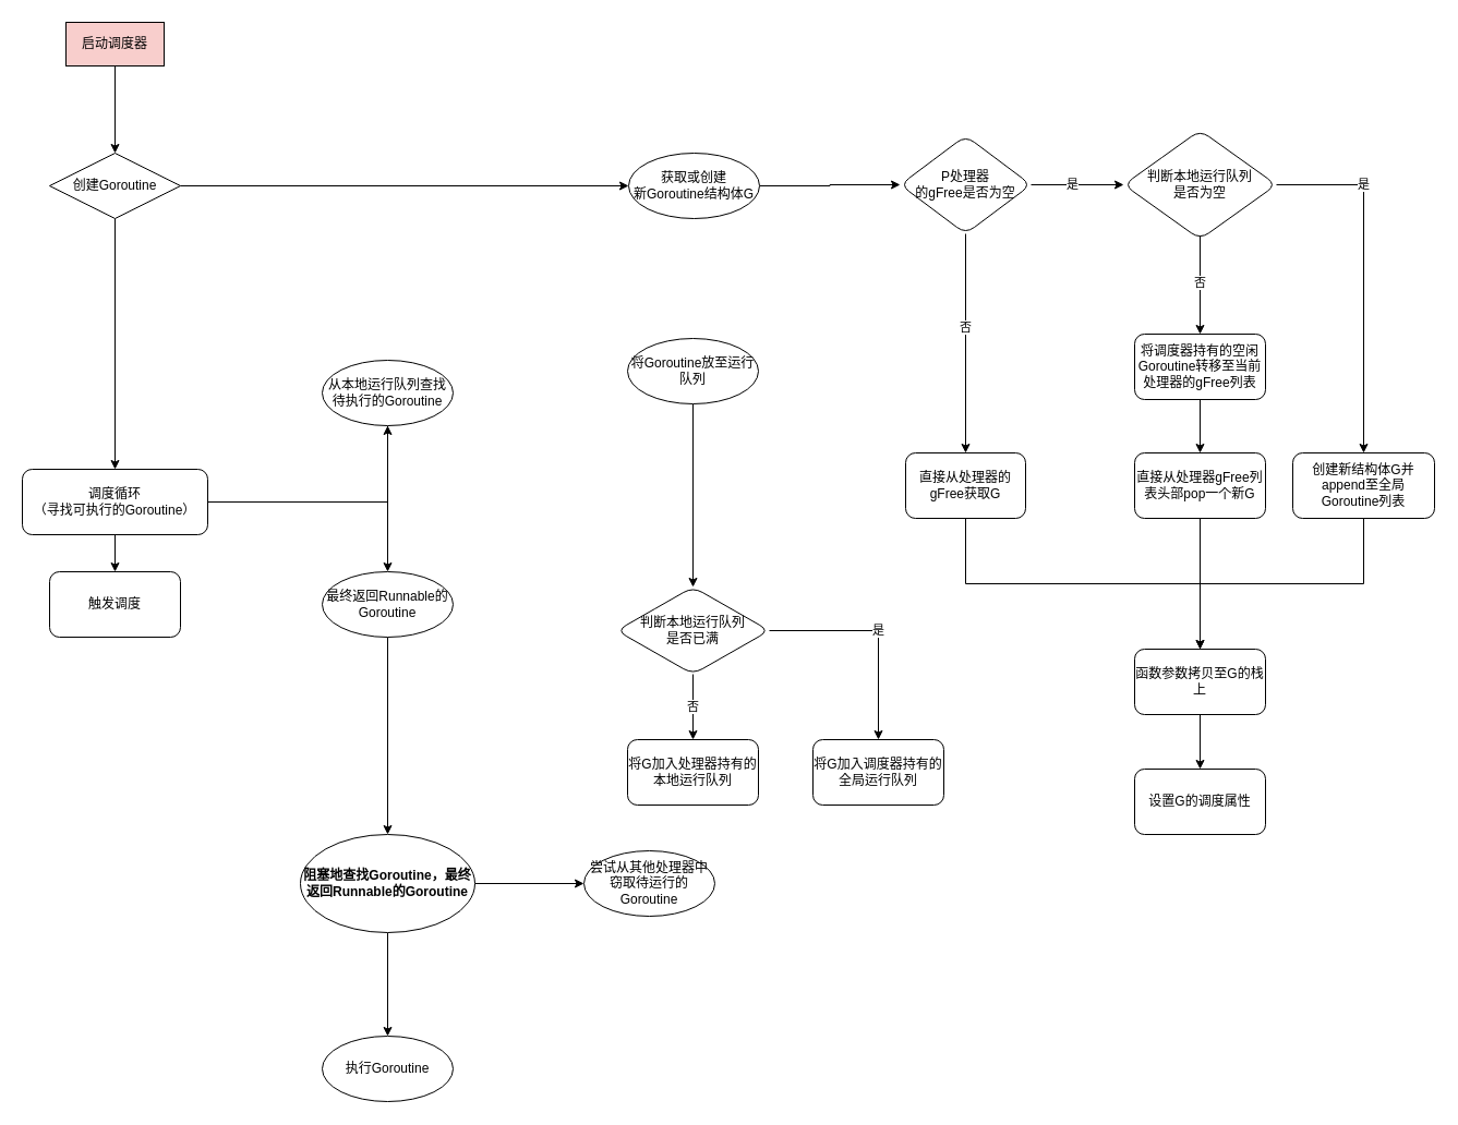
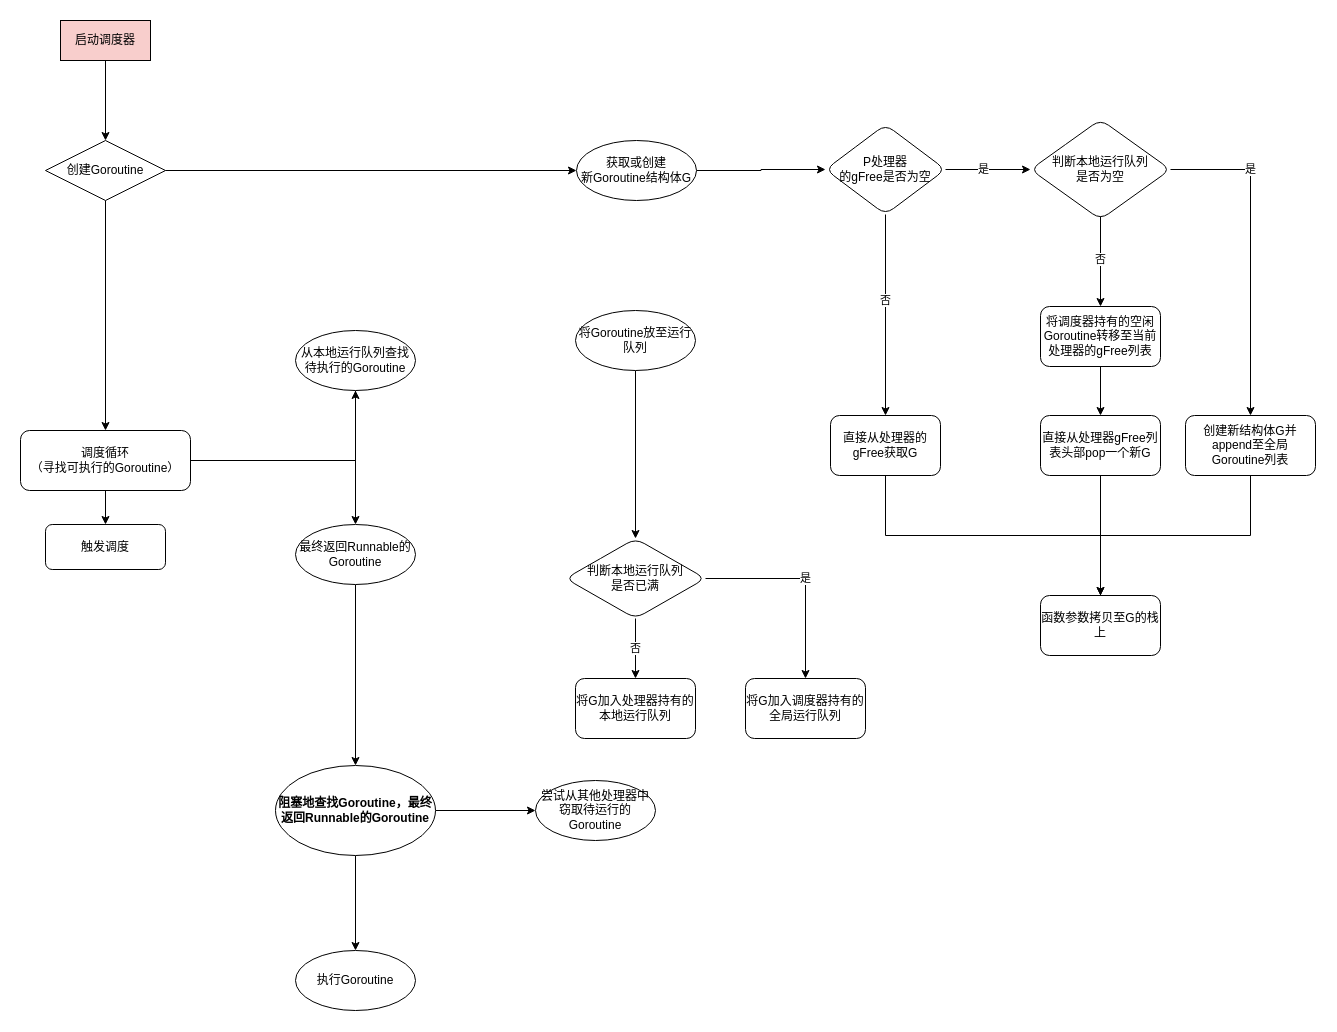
  <mxCell id="0" />
  <mxCell id="1" parent="0" />
  <mxCell id="2" value="" style="edgeStyle=orthogonalEdgeStyle;rounded=0;orthogonalLoop=1;jettySize=auto;html=1;entryX=0.5;entryY=0;entryDx=0;entryDy=0;" edge="1" parent="1" source="3" target="6"><mxGeometry relative="1" as="geometry"><mxPoint x="105" y="250" as="targetPoint" /></mxGeometry></mxCell>
  <mxCell id="3" value="启动调度器" style="rounded=0;whiteSpace=wrap;html=1;fillColor=#f8cecc;" vertex="1" parent="1"><mxGeometry x="60" y="20" width="90" height="40" as="geometry" /></mxCell>
  <mxCell id="4" value="" style="edgeStyle=orthogonalEdgeStyle;rounded=0;orthogonalLoop=1;jettySize=auto;html=1;" edge="1" parent="1" source="6" target="8"><mxGeometry relative="1" as="geometry" /></mxCell>
  <mxCell id="5" value="" style="edgeStyle=orthogonalEdgeStyle;rounded=0;orthogonalLoop=1;jettySize=auto;html=1;" edge="1" parent="1" source="6" target="30"><mxGeometry relative="1" as="geometry" /></mxCell>
  <mxCell id="6" value="创建Goroutine" style="rhombus;whiteSpace=wrap;html=1;" vertex="1" parent="1"><mxGeometry x="45" y="140" width="120" height="60" as="geometry" /></mxCell>
  <mxCell id="7" value="" style="edgeStyle=orthogonalEdgeStyle;rounded=0;orthogonalLoop=1;jettySize=auto;html=1;" edge="1" parent="1" source="8" target="11"><mxGeometry relative="1" as="geometry" /></mxCell>
  <mxCell id="8" value="获取或创建&lt;br&gt;新Goroutine结构体G" style="ellipse;whiteSpace=wrap;html=1;rounded=1;" vertex="1" parent="1"><mxGeometry x="576" y="140" width="120" height="60" as="geometry" /></mxCell>
  <mxCell id="9" value="否" style="edgeStyle=orthogonalEdgeStyle;rounded=0;orthogonalLoop=1;jettySize=auto;html=1;entryX=0.5;entryY=0;entryDx=0;entryDy=0;" edge="1" parent="1" source="11" target="13"><mxGeometry x="-0.143" relative="1" as="geometry"><mxPoint x="885" y="215" as="targetPoint" /><mxPoint as="offset" /></mxGeometry></mxCell>
  <mxCell id="10" value="是" style="edgeStyle=orthogonalEdgeStyle;rounded=0;orthogonalLoop=1;jettySize=auto;html=1;entryX=0;entryY=0.5;entryDx=0;entryDy=0;" edge="1" parent="1" source="11" target="16"><mxGeometry x="-0.111" relative="1" as="geometry"><mxPoint x="1035" y="169" as="targetPoint" /><mxPoint as="offset" /></mxGeometry></mxCell>
  <mxCell id="11" value="P处理器&lt;br&gt;的gFree是否为空" style="rhombus;whiteSpace=wrap;html=1;rounded=1;" vertex="1" parent="1"><mxGeometry x="825" y="124" width="120" height="90" as="geometry" /></mxCell>
  <mxCell id="12" value="" style="edgeStyle=orthogonalEdgeStyle;rounded=0;orthogonalLoop=1;jettySize=auto;html=1;entryX=0.5;entryY=0;entryDx=0;entryDy=0;" edge="1" parent="1" source="13" target="26"><mxGeometry relative="1" as="geometry"><mxPoint x="1100" y="595" as="targetPoint" /><Array as="points"><mxPoint x="885" y="535" /><mxPoint x="1100" y="535" /></Array></mxGeometry></mxCell>
  <mxCell id="13" value="直接从处理器的gFree获取G" style="whiteSpace=wrap;html=1;rounded=1;" vertex="1" parent="1"><mxGeometry x="830" y="415" width="110" height="60" as="geometry" /></mxCell>
  <mxCell id="14" value="否" style="edgeStyle=orthogonalEdgeStyle;rounded=0;orthogonalLoop=1;jettySize=auto;html=1;exitX=0.513;exitY=0.963;exitDx=0;exitDy=0;exitPerimeter=0;entryX=0.5;entryY=0;entryDx=0;entryDy=0;" edge="1" parent="1" target="18"><mxGeometry relative="1" as="geometry"><mxPoint x="1101.82" y="215.3" as="sourcePoint" /><mxPoint x="1100" y="364" as="targetPoint" /><Array as="points"><mxPoint x="1100" y="215" /></Array></mxGeometry></mxCell>
  <mxCell id="15" value="是" style="edgeStyle=orthogonalEdgeStyle;rounded=0;orthogonalLoop=1;jettySize=auto;html=1;" edge="1" parent="1" source="16" target="22"><mxGeometry x="-0.508" relative="1" as="geometry"><mxPoint as="offset" /></mxGeometry></mxCell>
  <mxCell id="16" value="判断本地运行队列&lt;br&gt;是否为空" style="rhombus;whiteSpace=wrap;html=1;rounded=1;" vertex="1" parent="1"><mxGeometry x="1030" y="119" width="140" height="100" as="geometry" /></mxCell>
  <mxCell id="17" value="" style="edgeStyle=orthogonalEdgeStyle;rounded=0;orthogonalLoop=1;jettySize=auto;html=1;" edge="1" parent="1" source="18" target="20"><mxGeometry relative="1" as="geometry" /></mxCell>
  <mxCell id="18" value="将调度器持有的空闲Goroutine转移至当前处理器的gFree列表" style="whiteSpace=wrap;html=1;rounded=1;" vertex="1" parent="1"><mxGeometry x="1040" y="306" width="120" height="60" as="geometry" /></mxCell>
  <mxCell id="19" value="" style="edgeStyle=orthogonalEdgeStyle;rounded=0;orthogonalLoop=1;jettySize=auto;html=1;exitX=0.5;exitY=1;exitDx=0;exitDy=0;" edge="1" parent="1" source="20"><mxGeometry relative="1" as="geometry"><mxPoint x="1100" y="615" as="targetPoint" /></mxGeometry></mxCell>
  <mxCell id="20" value="直接从处理器gFree列表头部pop一个新G" style="whiteSpace=wrap;html=1;rounded=1;" vertex="1" parent="1"><mxGeometry x="1040" y="415" width="120" height="60" as="geometry" /></mxCell>
  <mxCell id="21" value="" style="edgeStyle=orthogonalEdgeStyle;rounded=0;orthogonalLoop=1;jettySize=auto;html=1;entryX=0.5;entryY=0;entryDx=0;entryDy=0;entryPerimeter=0;" edge="1" parent="1" source="22" target="26"><mxGeometry relative="1" as="geometry"><mxPoint x="1100" y="595" as="targetPoint" /><Array as="points"><mxPoint x="1250" y="535" /><mxPoint x="1100" y="535" /></Array></mxGeometry></mxCell>
  <mxCell id="22" value="创建新结构体G并append至全局Goroutine列表" style="whiteSpace=wrap;html=1;rounded=1;" vertex="1" parent="1"><mxGeometry x="1185" y="415" width="130" height="60" as="geometry" /></mxCell>
  <mxCell id="23" style="edgeStyle=orthogonalEdgeStyle;rounded=0;orthogonalLoop=1;jettySize=auto;html=1;exitX=0.5;exitY=1;exitDx=0;exitDy=0;entryX=0.5;entryY=0;entryDx=0;entryDy=0;" edge="1" parent="1" source="24" target="34"><mxGeometry relative="1" as="geometry" /></mxCell>
  <mxCell id="24" value="将Goroutine放至运行队列" style="ellipse;whiteSpace=wrap;html=1;rounded=1;" vertex="1" parent="1"><mxGeometry x="575" y="310" width="120" height="60" as="geometry" /></mxCell>
- <mxCell id="25" value="" style="edgeStyle=orthogonalEdgeStyle;rounded=0;orthogonalLoop=1;jettySize=auto;html=1;" edge="1" parent="1" source="26" target="27"><mxGeometry relative="1" as="geometry" /></mxCell>
  <mxCell id="26" value="函数参数拷贝至G的栈上" style="whiteSpace=wrap;html=1;rounded=1;" vertex="1" parent="1"><mxGeometry x="1040" y="595" width="120" height="60" as="geometry" /></mxCell>
- <mxCell id="27" value="设置G的调度属性" style="whiteSpace=wrap;html=1;rounded=1;" vertex="1" parent="1"><mxGeometry x="1040" y="705" width="120" height="60" as="geometry" /></mxCell>
  <mxCell id="28" value="" style="edgeStyle=orthogonalEdgeStyle;rounded=0;orthogonalLoop=1;jettySize=auto;html=1;" edge="1" parent="1" source="30" target="31"><mxGeometry relative="1" as="geometry" /></mxCell>
  <mxCell id="29" value="" style="edgeStyle=orthogonalEdgeStyle;rounded=0;orthogonalLoop=1;jettySize=auto;html=1;" edge="1" parent="1" source="30" target="38"><mxGeometry relative="1" as="geometry" /></mxCell>
  <mxCell id="30" value="调度循环&lt;br&gt;（寻找可执行的Goroutine）" style="rounded=1;whiteSpace=wrap;html=1;" vertex="1" parent="1"><mxGeometry x="20" y="430" width="170" height="60" as="geometry" /></mxCell>
- <mxCell id="31" value="触发调度" style="rounded=1;whiteSpace=wrap;html=1;" vertex="1" parent="1"><mxGeometry x="45" y="524" width="120" height="60" as="geometry" /></mxCell>
+ <mxCell id="31" value="触发调度" style="rounded=1;whiteSpace=wrap;html=1;" vertex="1" parent="1"><mxGeometry x="45" y="524" width="120" height="45" as="geometry" /></mxCell>
  <mxCell id="32" value="否" style="edgeStyle=orthogonalEdgeStyle;rounded=0;orthogonalLoop=1;jettySize=auto;html=1;" edge="1" parent="1" source="34" target="35"><mxGeometry relative="1" as="geometry" /></mxCell>
  <mxCell id="33" value="是" style="edgeStyle=orthogonalEdgeStyle;rounded=0;orthogonalLoop=1;jettySize=auto;html=1;" edge="1" parent="1" source="34" target="36"><mxGeometry relative="1" as="geometry" /></mxCell>
  <mxCell id="34" value="判断本地运行队列&lt;br&gt;是否已满" style="rhombus;whiteSpace=wrap;html=1;rounded=1;" vertex="1" parent="1"><mxGeometry x="565" y="538" width="140" height="80" as="geometry" /></mxCell>
  <mxCell id="35" value="将G加入处理器持有的本地运行队列" style="whiteSpace=wrap;html=1;rounded=1;" vertex="1" parent="1"><mxGeometry x="575" y="678" width="120" height="60" as="geometry" /></mxCell>
  <mxCell id="36" value="将G加入调度器持有的全局运行队列" style="whiteSpace=wrap;html=1;rounded=1;" vertex="1" parent="1"><mxGeometry x="745" y="678" width="120" height="60" as="geometry" /></mxCell>
  <mxCell id="37" value="" style="edgeStyle=orthogonalEdgeStyle;rounded=0;orthogonalLoop=1;jettySize=auto;html=1;" edge="1" parent="1" source="38" target="40"><mxGeometry relative="1" as="geometry" /></mxCell>
  <mxCell id="38" value="从本地运行队列查找待执行的Goroutine" style="ellipse;whiteSpace=wrap;html=1;rounded=1;" vertex="1" parent="1"><mxGeometry x="295" y="330" width="120" height="60" as="geometry" /></mxCell>
  <mxCell id="39" value="" style="edgeStyle=orthogonalEdgeStyle;rounded=0;orthogonalLoop=1;jettySize=auto;html=1;" edge="1" parent="1" source="40" target="43"><mxGeometry relative="1" as="geometry" /></mxCell>
  <mxCell id="40" value="最终返回Runnable的Goroutine" style="ellipse;whiteSpace=wrap;html=1;rounded=1;" vertex="1" parent="1"><mxGeometry x="295" y="524" width="120" height="60" as="geometry" /></mxCell>
  <mxCell id="41" value="" style="edgeStyle=orthogonalEdgeStyle;rounded=0;orthogonalLoop=1;jettySize=auto;html=1;" edge="1" parent="1" source="43" target="44"><mxGeometry relative="1" as="geometry" /></mxCell>
  <mxCell id="42" value="" style="edgeStyle=orthogonalEdgeStyle;rounded=0;orthogonalLoop=1;jettySize=auto;html=1;" edge="1" parent="1" source="43" target="45"><mxGeometry relative="1" as="geometry" /></mxCell>
  <mxCell id="43" value="阻塞地查找Goroutine，最终返回Runnable的Goroutine" style="ellipse;whiteSpace=wrap;html=1;rounded=1;fontStyle=1" vertex="1" parent="1"><mxGeometry x="275" y="765" width="160" height="90" as="geometry" /></mxCell>
  <mxCell id="44" value="尝试从其他处理器中窃取待运行的Goroutine" style="ellipse;whiteSpace=wrap;html=1;rounded=1;" vertex="1" parent="1"><mxGeometry x="535" y="780" width="120" height="60" as="geometry" /></mxCell>
  <mxCell id="45" value="&lt;span style=&quot;font-weight: normal&quot;&gt;执行Goroutine&lt;/span&gt;" style="ellipse;whiteSpace=wrap;html=1;rounded=1;fontStyle=1;" vertex="1" parent="1"><mxGeometry x="295" y="950" width="120" height="60" as="geometry" /></mxCell>
